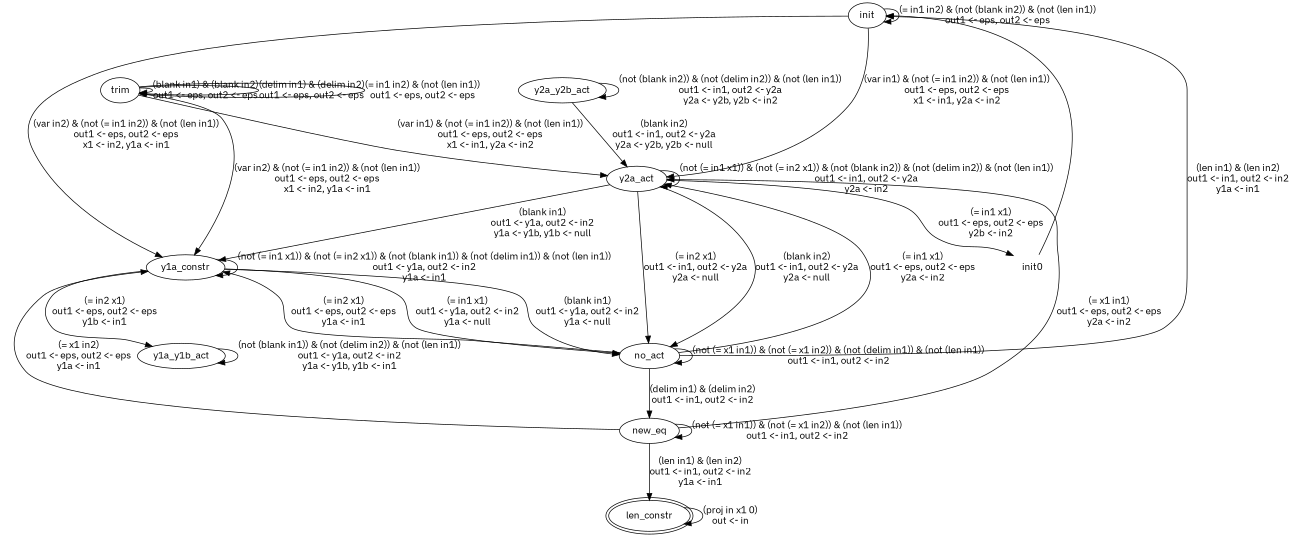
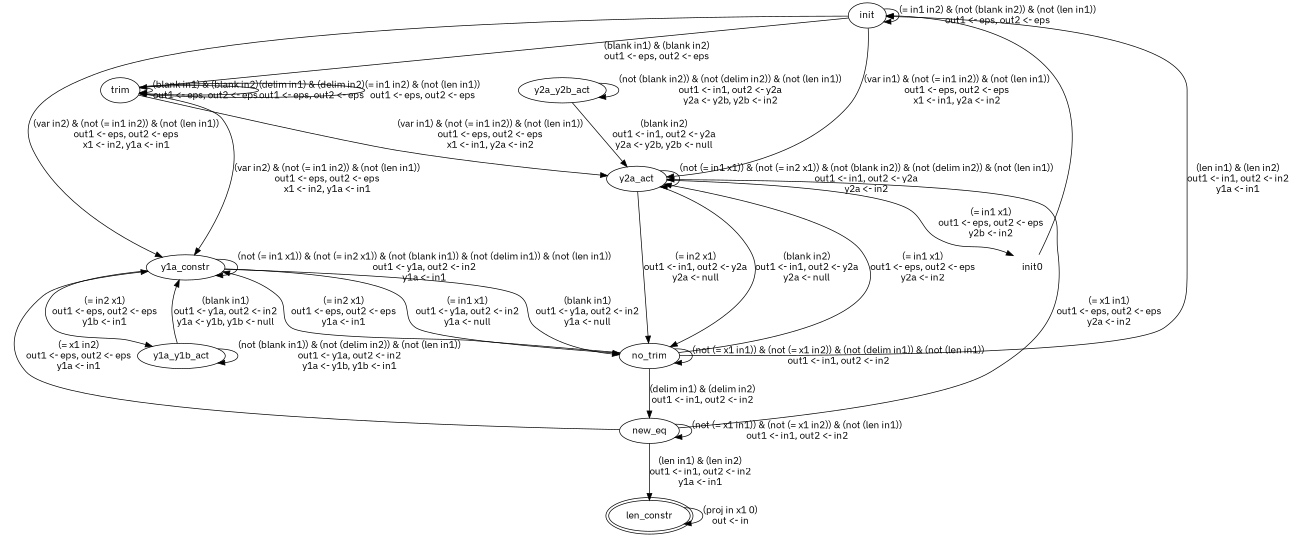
  digraph {
    fontname="IBM Plex Sans"
    node [fontname="IBM Plex Sans"]
    edge [fontname="IBM Plex Sans"]
    n1 [label=init]
    n2 [label=y2a_act]
    n3 [label=trim]
    n4 [label=y1a_constr]
-   n5 [label=no_act]
+   n5 [label=no_trim]
    init0 [shape=plaintext]
    n7 [label=y1a_y1b_act]
    n8 [label=new_eq]
    n9 [label=y2a_y2b_act]
    n10 [label=len_constr peripheries=2]
    n1 -> n1 [label="(= in1 in2) & (not (blank in2)) & (not (len in1))\nout1 <- eps, out2 <- eps\n"]
    n1 -> n2 [label="(var in1) & (not (= in1 in2)) & (not (len in1))\nout1 <- eps, out2 <- eps\nx1 <- in1, y2a <- in2"]
+   n1 -> n3 [label="(blank in1) & (blank in2)\nout1 <- eps, out2 <- eps\n"]
    n1 -> n4 [label="(var in2) & (not (= in1 in2)) & (not (len in1))\nout1 <- eps, out2 <- eps\nx1 <- in2, y1a <- in1"]
    n2 -> n2 [label="(not (= in1 x1)) & (not (= in2 x1)) & (not (blank in2)) & (not (delim in2)) & (not (len in1))\nout1 <- in1, out2 <- y2a\ny2a <- in2"]
    n2 -> n5 [label="(= in2 x1)\nout1 <- in1, out2 <- y2a\ny2a <- null"]
    n2 -> n5 [label="(blank in2)\nout1 <- in1, out2 <- y2a\ny2a <- null"]
    n2 -> init0 [label="(= in1 x1)\nout1 <- eps, out2 <- eps\ny2b <- in2"]
    n3 -> n2 [label="(var in1) & (not (= in1 in2)) & (not (len in1))\nout1 <- eps, out2 <- eps\nx1 <- in1, y2a <- in2"]
    n3 -> n3 [label="(blank in1) & (blank in2)\nout1 <- eps, out2 <- eps\n"]
    n3 -> n3 [label="(delim in1) & (delim in2)\nout1 <- eps, out2 <- eps\n"]
    n3 -> n3 [label="(= in1 in2) & (not (len in1))\nout1 <- eps, out2 <- eps\n"]
    n3 -> n4 [label="(var in2) & (not (= in1 in2)) & (not (len in1))\nout1 <- eps, out2 <- eps\nx1 <- in2, y1a <- in1"]
    n4 -> n4 [label="(not (= in1 x1)) & (not (= in2 x1)) & (not (blank in1)) & (not (delim in1)) & (not (len in1))\nout1 <- y1a, out2 <- in2\ny1a <- in1"]
    n4 -> n5 [label="(= in1 x1)\nout1 <- y1a, out2 <- in2\ny1a <- null"]
    n4 -> n5 [label="(blank in1)\nout1 <- y1a, out2 <- in2\ny1a <- null"]
    n4 -> n7 [label="(= in2 x1)\nout1 <- eps, out2 <- eps\ny1b <- in1"]
    n5 -> n1 [label="(len in1) & (len in2)\nout1 <- in1, out2 <- in2\ny1a <- in1"]
    n5 -> n2 [label="(= in1 x1)\nout1 <- eps, out2 <- eps\ny2a <- in2"]
    n5 -> n4 [label="(= in2 x1)\nout1 <- eps, out2 <- eps\ny1a <- in1"]
    n5 -> n5 [label="(not (= x1 in1)) & (not (= x1 in2)) & (not (delim in1)) & (not (len in1))\nout1 <- in1, out2 <- in2\n"]
    n5 -> n8 [label="(delim in1) & (delim in2)\nout1 <- in1, out2 <- in2\n"]
    init0 -> n1
-   n2 -> n4 [label="(blank in1)\nout1 <- y1a, out2 <- in2\ny1a <- y1b, y1b <- null"]
+   n7 -> n4 [label="(blank in1)\nout1 <- y1a, out2 <- in2\ny1a <- y1b, y1b <- null"]
    n7 -> n7 [label="(not (blank in1)) & (not (delim in2)) & (not (len in1))\nout1 <- y1a, out2 <- in2\ny1a <- y1b, y1b <- in1"]
    n8 -> n2 [label="(= x1 in1)\nout1 <- eps, out2 <- eps\ny2a <- in2"]
    n8 -> n4 [label="(= x1 in2)\nout1 <- eps, out2 <- eps\ny1a <- in1"]
    n8 -> n8 [label="(not (= x1 in1)) & (not (= x1 in2)) & (not (len in1))\nout1 <- in1, out2 <- in2\n"]
    n8 -> n10 [label="(len in1) & (len in2)\nout1 <- in1, out2 <- in2\ny1a <- in1"]
    n9 -> n2 [label="(blank in2)\nout1 <- in1, out2 <- y2a\ny2a <- y2b, y2b <- null"]
    n9 -> n9 [label="(not (blank in2)) & (not (delim in2)) & (not (len in1))\nout1 <- in1, out2 <- y2a\ny2a <- y2b, y2b <- in2"]
    n10 -> n10 [label="(proj in x1 0)\nout <- in\n"]
  }
